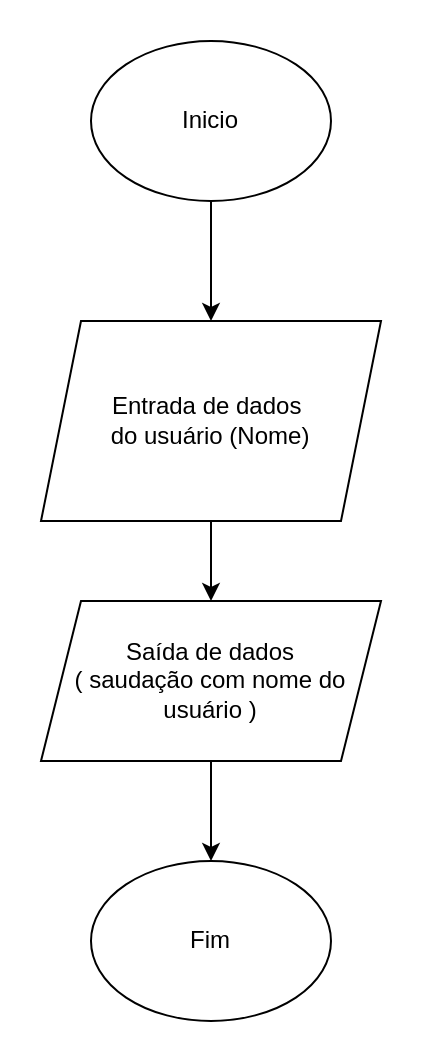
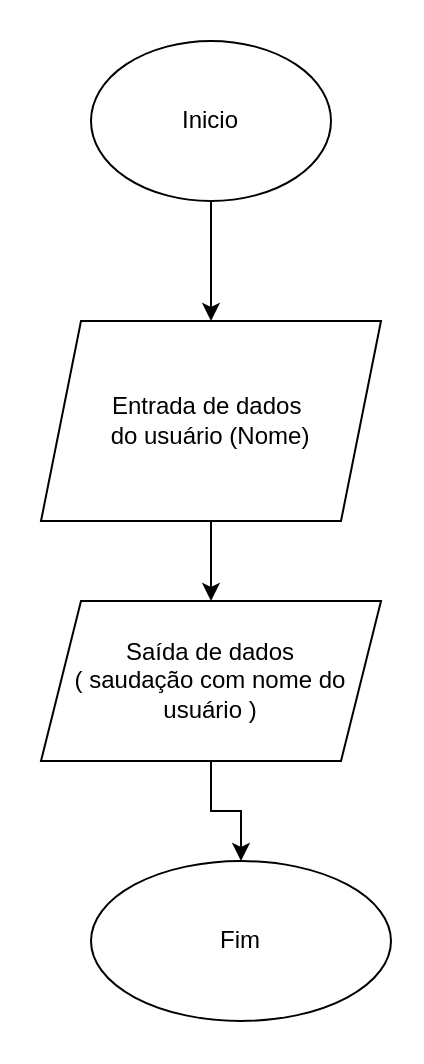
  <mxCell id="0" />
  <mxCell id="1" parent="0" />
  <mxCell id="2" value="Inicio" style="ellipse;whiteSpace=wrap;html=1;" vertex="1" parent="1"><mxGeometry x="45" y="20" width="120" height="80" as="geometry" /></mxCell>
  <mxCell id="3" value="" style="edgeStyle=orthogonalEdgeStyle;rounded=0;orthogonalLoop=1;jettySize=auto;html=1;" edge="1" parent="1" source="4" target="7"><mxGeometry relative="1" as="geometry" /></mxCell>
  <mxCell id="4" value="Entrada de dados&amp;nbsp;&lt;div&gt;do usuário (Nome)&lt;/div&gt;" style="shape=parallelogram;perimeter=parallelogramPerimeter;whiteSpace=wrap;html=1;fixedSize=1;" vertex="1" parent="1"><mxGeometry x="20" y="160" width="170" height="100" as="geometry" /></mxCell>
  <mxCell id="5" value="" style="edgeStyle=orthogonalEdgeStyle;rounded=0;orthogonalLoop=1;jettySize=auto;html=1;exitX=0.5;exitY=1;exitDx=0;exitDy=0;" edge="1" parent="1" source="2" target="4"><mxGeometry relative="1" as="geometry"><mxPoint x="95" y="90" as="sourcePoint" /></mxGeometry></mxCell>
  <mxCell id="6" value="" style="edgeStyle=orthogonalEdgeStyle;rounded=0;orthogonalLoop=1;jettySize=auto;html=1;exitX=0.5;exitY=1;exitDx=0;exitDy=0;" edge="1" parent="1" source="7" target="8"><mxGeometry relative="1" as="geometry"><mxPoint x="115" y="380" as="sourcePoint" /></mxGeometry></mxCell>
  <mxCell id="7" value="Saída de dados&lt;div&gt;( saudação com nome do usuário )&lt;/div&gt;" style="shape=parallelogram;perimeter=parallelogramPerimeter;whiteSpace=wrap;html=1;fixedSize=1;" vertex="1" parent="1"><mxGeometry x="20" y="300" width="170" height="80" as="geometry" /></mxCell>
- <mxCell id="8" value="Fim" style="ellipse;whiteSpace=wrap;html=1;" vertex="1" parent="1"><mxGeometry x="45" y="430" width="120" height="80" as="geometry" /></mxCell>
+ <mxCell id="8" value="Fim" style="ellipse;whiteSpace=wrap;html=1;" vertex="1" parent="1"><mxGeometry x="45" y="430" width="150" height="80" as="geometry" /></mxCell>
